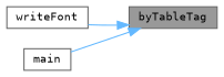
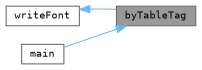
  digraph {
    fontname="DejaVu Sans Mono"
    rankdir=RL
    node [color=grey40 fillcolor=white fontname="DejaVu Sans Mono" fontsize=10 shape=box style=filled]
    edge [color=steelblue1 dir=back fontname="DejaVu Sans Mono" fontsize=10 labelfontname=Helvetica labelfontsize=10 style=solid]
    n1 [color=gray40 fillcolor=grey60 fontcolor=black height=0.2 label=byTableTag width=0.4]
    n2 [height=0.2 label=writeFont width=0.4]
    n3 [height=0.2 label=main width=0.4]
-   n1 -> n2
+   n2 -> n1
    n1 -> n3
  }
